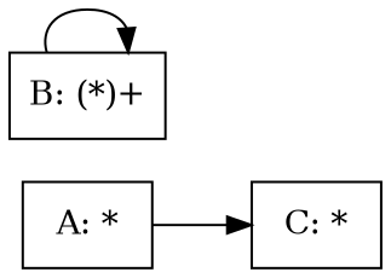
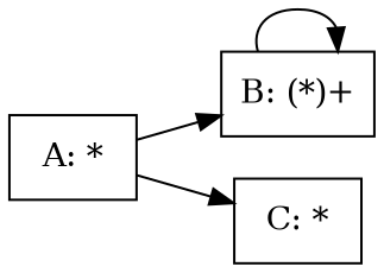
  digraph {
    rankdir=LR
    node [cond=true shape=box]
    n1 [getid=A label="A: *"]
    n2 [getid=B label="B: (*)+" repeat="+"]
    n3 [getid=C label="C: *"]
+   n1 -> n2
    n1 -> n3
    n2 -> n2
  }
